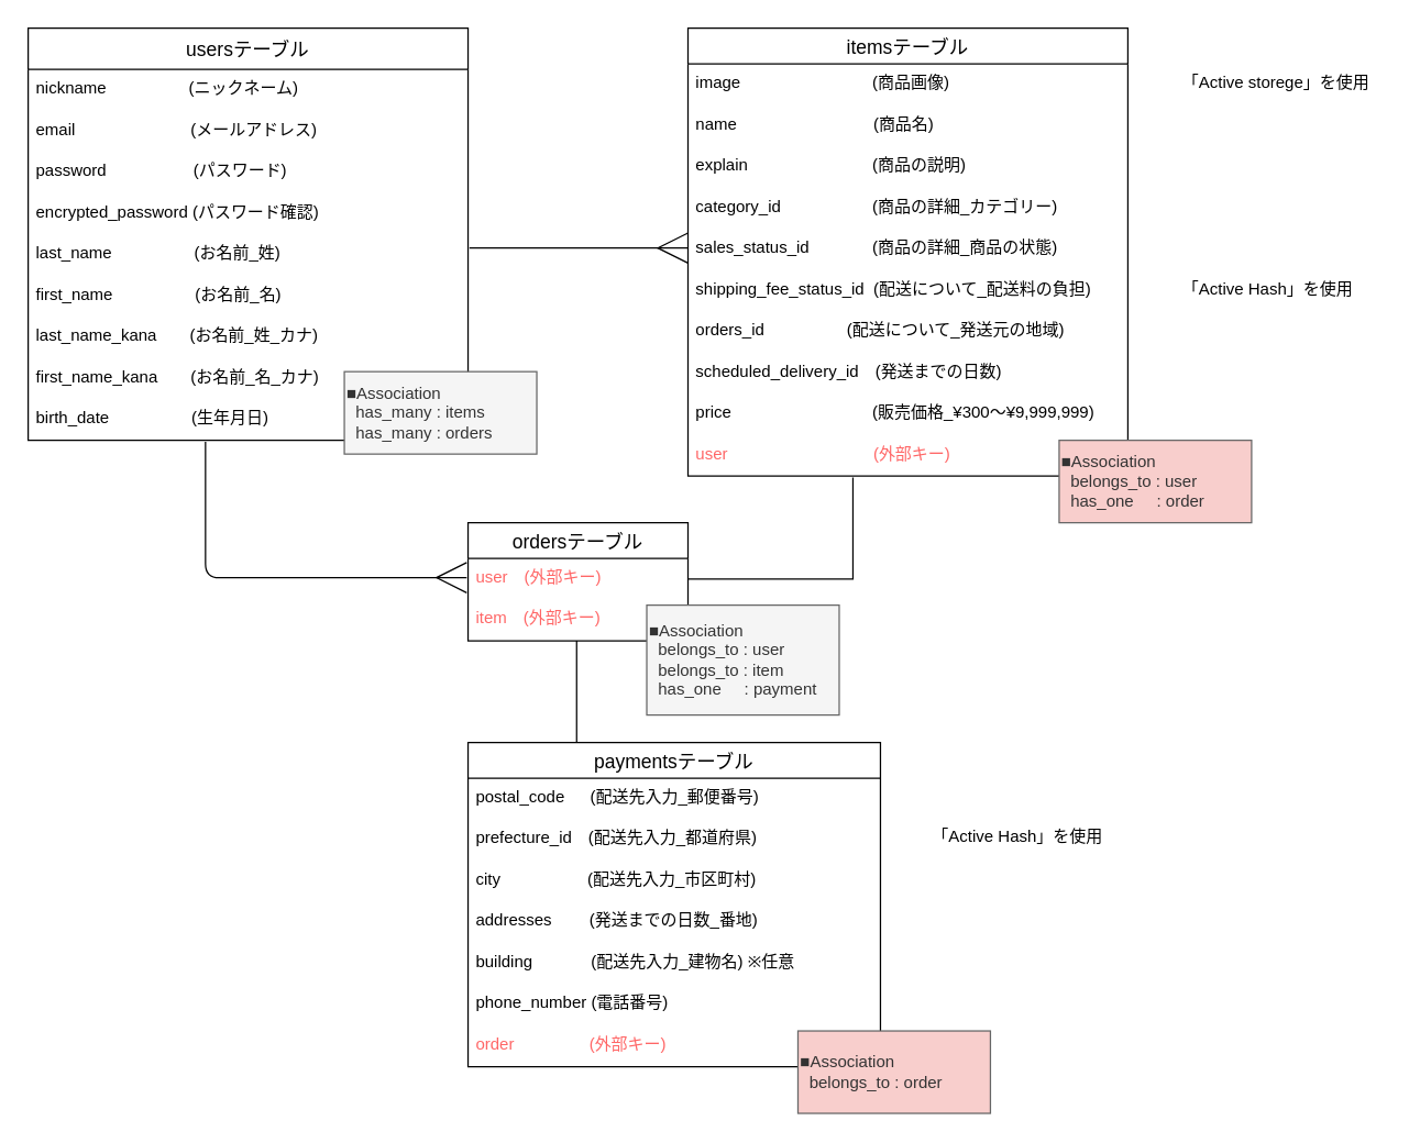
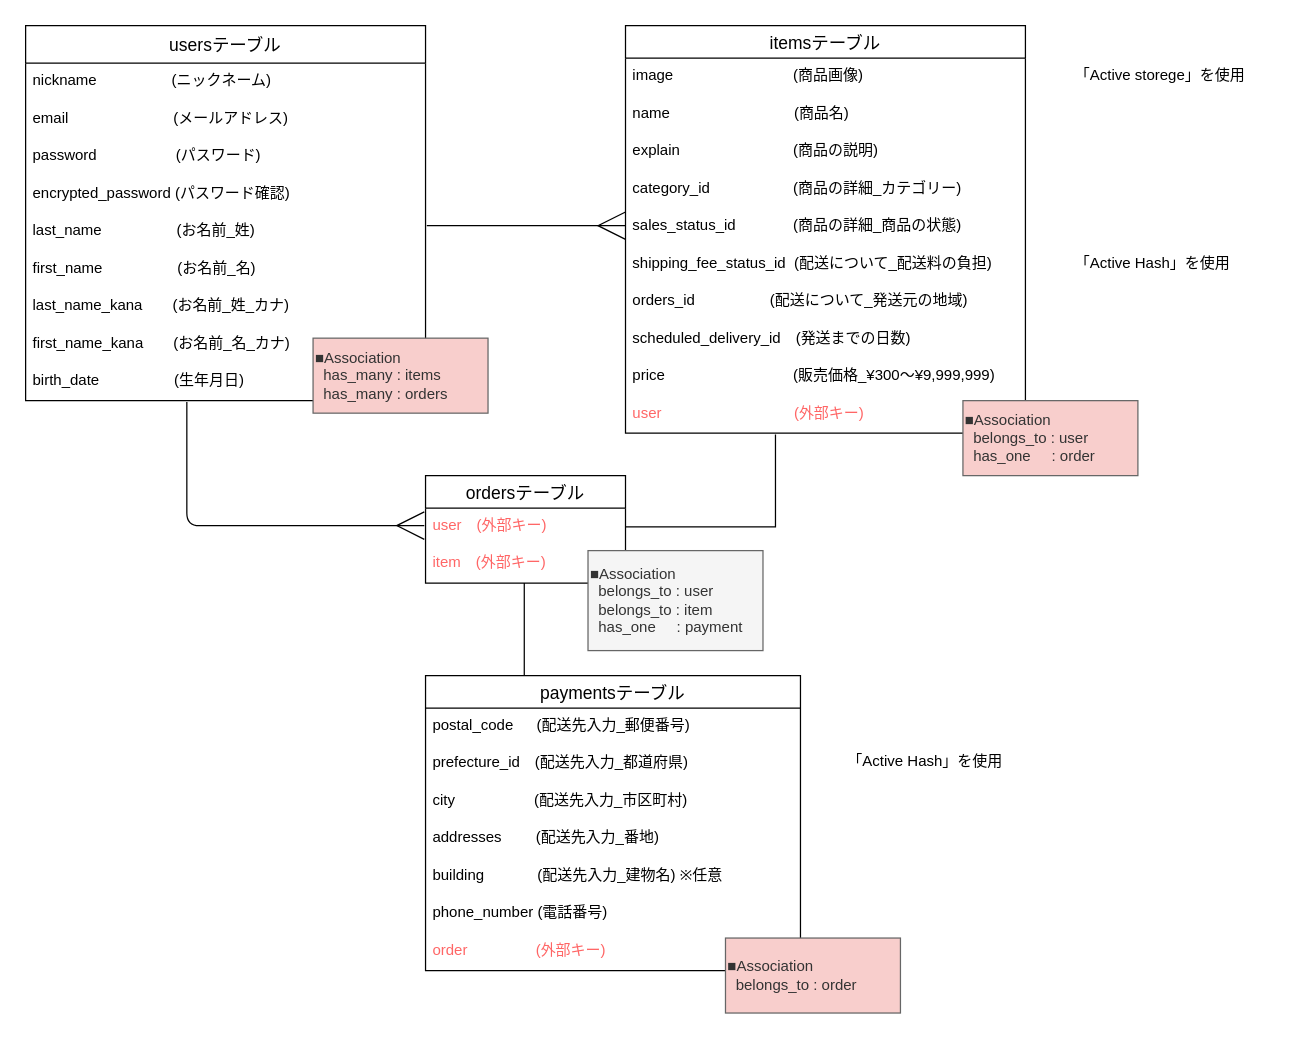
  <mxCell id="0" />
  <mxCell id="1" parent="0" />
  <mxCell id="2" value="usersテーブル" style="swimlane;fontStyle=0;childLayout=stackLayout;horizontal=1;startSize=30;horizontalStack=0;resizeParent=1;resizeParentMax=0;resizeLast=0;collapsible=1;marginBottom=0;align=center;fontSize=14;verticalAlign=middle;" parent="1" vertex="1"><mxGeometry x="20" y="20" width="320" height="300" as="geometry"><mxRectangle x="80" y="30" width="120" height="26" as="alternateBounds" /></mxGeometry></mxCell>
  <mxCell id="3" value="nickname　　　　　(ニックネーム)" style="text;strokeColor=none;fillColor=none;spacingLeft=4;spacingRight=4;overflow=hidden;rotatable=0;points=[[0,0.5],[1,0.5]];portConstraint=eastwest;fontSize=12;" parent="2" vertex="1"><mxGeometry y="30" width="320" height="30" as="geometry" /></mxCell>
  <mxCell id="4" value="email　　　　　　　(メールアドレス)" style="text;strokeColor=none;fillColor=none;spacingLeft=4;spacingRight=4;overflow=hidden;rotatable=0;points=[[0,0.5],[1,0.5]];portConstraint=eastwest;fontSize=12;" parent="2" vertex="1"><mxGeometry y="60" width="320" height="30" as="geometry" /></mxCell>
  <mxCell id="5" value="password　　　　 　(パスワード)" style="text;strokeColor=none;fillColor=none;spacingLeft=4;spacingRight=4;overflow=hidden;rotatable=0;points=[[0,0.5],[1,0.5]];portConstraint=eastwest;fontSize=12;" parent="2" vertex="1"><mxGeometry y="90" width="320" height="30" as="geometry" /></mxCell>
  <mxCell id="6" value="encrypted_password (パスワード確認)" style="text;strokeColor=none;fillColor=none;spacingLeft=4;spacingRight=4;overflow=hidden;rotatable=0;points=[[0,0.5],[1,0.5]];portConstraint=eastwest;fontSize=12;" parent="2" vertex="1"><mxGeometry y="120" width="320" height="30" as="geometry" /></mxCell>
  <mxCell id="7" value="last_name　　　　　(お名前_姓)" style="text;strokeColor=none;fillColor=none;spacingLeft=4;spacingRight=4;overflow=hidden;rotatable=0;points=[[0,0.5],[1,0.5]];portConstraint=eastwest;fontSize=12;" parent="2" vertex="1"><mxGeometry y="150" width="320" height="30" as="geometry" /></mxCell>
  <mxCell id="8" value="first_name　　　　　(お名前_名)" style="text;strokeColor=none;fillColor=none;spacingLeft=4;spacingRight=4;overflow=hidden;rotatable=0;points=[[0,0.5],[1,0.5]];portConstraint=eastwest;fontSize=12;" parent="2" vertex="1"><mxGeometry y="180" width="320" height="30" as="geometry" /></mxCell>
  <mxCell id="9" value="last_name_kana　　(お名前_姓_カナ)" style="text;strokeColor=none;fillColor=none;spacingLeft=4;spacingRight=4;overflow=hidden;rotatable=0;points=[[0,0.5],[1,0.5]];portConstraint=eastwest;fontSize=12;" parent="2" vertex="1"><mxGeometry y="210" width="320" height="30" as="geometry" /></mxCell>
  <mxCell id="10" value="first_name_kana　　(お名前_名_カナ)" style="text;strokeColor=none;fillColor=none;spacingLeft=4;spacingRight=4;overflow=hidden;rotatable=0;points=[[0,0.5],[1,0.5]];portConstraint=eastwest;fontSize=12;" parent="2" vertex="1"><mxGeometry y="240" width="320" height="30" as="geometry" /></mxCell>
  <mxCell id="11" value="birth_date　　　　　(生年月日)" style="text;strokeColor=none;fillColor=none;spacingLeft=4;spacingRight=4;overflow=hidden;rotatable=0;points=[[0,0.5],[1,0.5]];portConstraint=eastwest;fontSize=12;" parent="2" vertex="1"><mxGeometry y="270" width="320" height="30" as="geometry" /></mxCell>
  <mxCell id="12" value="itemsテーブル" style="swimlane;fontStyle=0;childLayout=stackLayout;horizontal=1;startSize=26;horizontalStack=0;resizeParent=1;resizeParentMax=0;resizeLast=0;collapsible=1;marginBottom=0;align=center;fontSize=14;" parent="1" vertex="1"><mxGeometry x="500" y="20" width="320" height="326" as="geometry"><mxRectangle x="80" y="360" width="120" height="26" as="alternateBounds" /></mxGeometry></mxCell>
  <mxCell id="13" value="image　　　　　　　　(商品画像)" style="text;strokeColor=none;fillColor=none;spacingLeft=4;spacingRight=4;overflow=hidden;rotatable=0;points=[[0,0.5],[1,0.5]];portConstraint=eastwest;fontSize=12;fontStyle=0" parent="12" vertex="1"><mxGeometry y="26" width="320" height="30" as="geometry" /></mxCell>
  <mxCell id="14" value="name　　　　　　　　 (商品名)" style="text;strokeColor=none;fillColor=none;spacingLeft=4;spacingRight=4;overflow=hidden;rotatable=0;points=[[0,0.5],[1,0.5]];portConstraint=eastwest;fontSize=12;" parent="12" vertex="1"><mxGeometry y="56" width="320" height="30" as="geometry" /></mxCell>
  <mxCell id="15" value="explain　　　　　　　  (商品の説明)" style="text;strokeColor=none;fillColor=none;spacingLeft=4;spacingRight=4;overflow=hidden;rotatable=0;points=[[0,0.5],[1,0.5]];portConstraint=eastwest;fontSize=12;" parent="12" vertex="1"><mxGeometry y="86" width="320" height="30" as="geometry" /></mxCell>
  <mxCell id="16" value="category_id　　　　　  (商品の詳細_カテゴリー)" style="text;strokeColor=none;fillColor=none;spacingLeft=4;spacingRight=4;overflow=hidden;rotatable=0;points=[[0,0.5],[1,0.5]];portConstraint=eastwest;fontSize=12;" parent="12" vertex="1"><mxGeometry y="116" width="320" height="30" as="geometry" /></mxCell>
  <mxCell id="17" value="sales_status_id　　　   (商品の詳細_商品の状態)" style="text;strokeColor=none;fillColor=none;spacingLeft=4;spacingRight=4;overflow=hidden;rotatable=0;points=[[0,0.5],[1,0.5]];portConstraint=eastwest;fontSize=12;" parent="12" vertex="1"><mxGeometry y="146" width="320" height="30" as="geometry" /></mxCell>
  <mxCell id="18" value="shipping_fee_status_id  (配送について_配送料の負担)" style="text;strokeColor=none;fillColor=none;spacingLeft=4;spacingRight=4;overflow=hidden;rotatable=0;points=[[0,0.5],[1,0.5]];portConstraint=eastwest;fontSize=12;" parent="12" vertex="1"><mxGeometry y="176" width="320" height="30" as="geometry" /></mxCell>
  <mxCell id="19" value="orders_id　　　　　(配送について_発送元の地域)" style="text;strokeColor=none;fillColor=none;spacingLeft=4;spacingRight=4;overflow=hidden;rotatable=0;points=[[0,0.5],[1,0.5]];portConstraint=eastwest;fontSize=12;" parent="12" vertex="1"><mxGeometry y="206" width="320" height="30" as="geometry" /></mxCell>
  <mxCell id="20" value="scheduled_delivery_id　(発送までの日数)" style="text;strokeColor=none;fillColor=none;spacingLeft=4;spacingRight=4;overflow=hidden;rotatable=0;points=[[0,0.5],[1,0.5]];portConstraint=eastwest;fontSize=12;" parent="12" vertex="1"><mxGeometry y="236" width="320" height="30" as="geometry" /></mxCell>
  <mxCell id="21" value="price　　　　　　　　  (販売価格_¥300〜¥9,999,999)" style="text;strokeColor=none;fillColor=none;spacingLeft=4;spacingRight=4;overflow=hidden;rotatable=0;points=[[0,0.5],[1,0.5]];portConstraint=eastwest;fontSize=12;" parent="12" vertex="1"><mxGeometry y="266" width="320" height="30" as="geometry" /></mxCell>
  <mxCell id="22" value="user　　　　　　　　   (外部キー)" style="text;strokeColor=none;fillColor=none;spacingLeft=4;spacingRight=4;overflow=hidden;rotatable=0;points=[[0,0.5],[1,0.5]];portConstraint=eastwest;fontSize=12;fontColor=#FF6666;" parent="12" vertex="1"><mxGeometry y="296" width="320" height="30" as="geometry" /></mxCell>
  <mxCell id="23" value="ordersテーブル" style="swimlane;fontStyle=0;childLayout=stackLayout;horizontal=1;startSize=26;horizontalStack=0;resizeParent=1;resizeParentMax=0;resizeLast=0;collapsible=1;marginBottom=0;align=center;fontSize=14;" parent="1" vertex="1"><mxGeometry x="340" y="380" width="160" height="86" as="geometry" /></mxCell>
  <mxCell id="24" value="user　(外部キー)" style="text;strokeColor=none;fillColor=none;spacingLeft=4;spacingRight=4;overflow=hidden;rotatable=0;points=[[0,0.5],[1,0.5]];portConstraint=eastwest;fontSize=12;fontColor=#FF6666;" parent="23" vertex="1"><mxGeometry y="26" width="160" height="30" as="geometry" /></mxCell>
  <mxCell id="25" value="item　(外部キー)" style="text;strokeColor=none;fillColor=none;spacingLeft=4;spacingRight=4;overflow=hidden;rotatable=0;points=[[0,0.5],[1,0.5]];portConstraint=eastwest;fontSize=12;fontColor=#FF6666;" parent="23" vertex="1"><mxGeometry y="56" width="160" height="30" as="geometry" /></mxCell>
  <mxCell id="26" value="paymentsテーブル" style="swimlane;fontStyle=0;childLayout=stackLayout;horizontal=1;startSize=26;horizontalStack=0;resizeParent=1;resizeParentMax=0;resizeLast=0;collapsible=1;marginBottom=0;align=center;fontSize=14;" parent="1" vertex="1"><mxGeometry x="340" y="540" width="300" height="236" as="geometry" /></mxCell>
  <mxCell id="27" value="postal_code　  (配送先入力_郵便番号)" style="text;strokeColor=none;fillColor=none;spacingLeft=4;spacingRight=4;overflow=hidden;rotatable=0;points=[[0,0.5],[1,0.5]];portConstraint=eastwest;fontSize=12;" parent="26" vertex="1"><mxGeometry y="26" width="300" height="30" as="geometry" /></mxCell>
  <mxCell id="28" value="prefecture_id　(配送先入力_都道府県)" style="text;strokeColor=none;fillColor=none;spacingLeft=4;spacingRight=4;overflow=hidden;rotatable=0;points=[[0,0.5],[1,0.5]];portConstraint=eastwest;fontSize=12;" parent="26" vertex="1"><mxGeometry y="56" width="300" height="30" as="geometry" /></mxCell>
  <mxCell id="29" value="city　　　　　 (配送先入力_市区町村)" style="text;strokeColor=none;fillColor=none;spacingLeft=4;spacingRight=4;overflow=hidden;rotatable=0;points=[[0,0.5],[1,0.5]];portConstraint=eastwest;fontSize=12;" parent="26" vertex="1"><mxGeometry y="86" width="300" height="30" as="geometry" /></mxCell>
- <mxCell id="30" value="addresses　　 (発送までの日数_番地)" style="text;strokeColor=none;fillColor=none;spacingLeft=4;spacingRight=4;overflow=hidden;rotatable=0;points=[[0,0.5],[1,0.5]];portConstraint=eastwest;fontSize=12;" parent="26" vertex="1"><mxGeometry y="116" width="300" height="30" as="geometry" /></mxCell>
+ <mxCell id="30" value="addresses　　 (配送先入力_番地)" style="text;strokeColor=none;fillColor=none;spacingLeft=4;spacingRight=4;overflow=hidden;rotatable=0;points=[[0,0.5],[1,0.5]];portConstraint=eastwest;fontSize=12;" parent="26" vertex="1"><mxGeometry y="116" width="300" height="30" as="geometry" /></mxCell>
  <mxCell id="31" value="building　　　  (配送先入力_建物名) ※任意" style="text;strokeColor=none;fillColor=none;spacingLeft=4;spacingRight=4;overflow=hidden;rotatable=0;points=[[0,0.5],[1,0.5]];portConstraint=eastwest;fontSize=12;" parent="26" vertex="1"><mxGeometry y="146" width="300" height="30" as="geometry" /></mxCell>
  <mxCell id="32" value="phone_number (電話番号)" style="text;strokeColor=none;fillColor=none;spacingLeft=4;spacingRight=4;overflow=hidden;rotatable=0;points=[[0,0.5],[1,0.5]];portConstraint=eastwest;fontSize=12;" parent="26" vertex="1"><mxGeometry y="176" width="300" height="30" as="geometry" /></mxCell>
  <mxCell id="33" value="order　　　　  (外部キー)" style="text;strokeColor=none;fillColor=none;spacingLeft=4;spacingRight=4;overflow=hidden;rotatable=0;points=[[0,0.5],[1,0.5]];portConstraint=eastwest;fontSize=12;fontColor=#FF6666;" parent="26" vertex="1"><mxGeometry y="206" width="300" height="30" as="geometry" /></mxCell>
  <mxCell id="34" value="" style="edgeStyle=entityRelationEdgeStyle;fontSize=12;html=1;endArrow=ERmany;fontColor=#FF6666;endSize=20;startSize=20;" parent="1" edge="1"><mxGeometry width="100" height="100" relative="1" as="geometry"><mxPoint x="341" y="180" as="sourcePoint" /><mxPoint x="500" y="180" as="targetPoint" /></mxGeometry></mxCell>
  <mxCell id="35" value="" style="edgeStyle=orthogonalEdgeStyle;fontSize=12;html=1;endArrow=ERmany;fontColor=#FF6666;endSize=20;startSize=20;" parent="1" edge="1"><mxGeometry width="100" height="100" relative="1" as="geometry"><mxPoint x="149" y="321" as="sourcePoint" /><mxPoint x="339" y="420" as="targetPoint" /><Array as="points"><mxPoint x="149" y="420" /></Array></mxGeometry></mxCell>
  <mxCell id="36" value="" style="endArrow=none;html=1;rounded=0;fontColor=#FF6666;startSize=20;endSize=20;exitX=1;exitY=0.5;exitDx=0;exitDy=0;" parent="1" source="24" edge="1"><mxGeometry relative="1" as="geometry"><mxPoint x="450" y="260" as="sourcePoint" /><mxPoint x="620" y="347" as="targetPoint" /><Array as="points"><mxPoint x="620" y="421" /></Array></mxGeometry></mxCell>
  <mxCell id="37" value="" style="line;strokeWidth=1;rotatable=0;dashed=0;labelPosition=right;align=left;verticalAlign=middle;spacingTop=0;spacingLeft=6;points=[];portConstraint=eastwest;fontColor=#FF6666;direction=south;" parent="1" vertex="1"><mxGeometry x="414" y="466" width="10" height="74" as="geometry" /></mxCell>
  <mxCell id="38" value="" style="shape=curlyBracket;whiteSpace=wrap;html=1;rounded=1;flipH=1;fontColor=#FF6666;verticalAlign=middle;strokeColor=#FFFFFF;" parent="1" vertex="1"><mxGeometry x="826" y="140" width="20" height="140" as="geometry" /></mxCell>
  <mxCell id="39" value="" style="shape=curlyBracket;whiteSpace=wrap;html=1;rounded=1;flipH=1;fontColor=#FF6666;verticalAlign=middle;strokeColor=#FFFFFF;" parent="1" vertex="1"><mxGeometry x="830" y="50" width="20" height="20" as="geometry" /></mxCell>
  <mxCell id="40" value="&lt;font style=&quot;background-color: rgb(255 , 255 , 255)&quot;&gt;「Active Hash」を使用&lt;/font&gt;" style="rounded=0;whiteSpace=wrap;html=1;verticalAlign=middle;fillColor=none;strokeColor=none;fontColor=#000000;" parent="1" vertex="1"><mxGeometry x="842" y="180" width="160" height="60" as="geometry" /></mxCell>
  <mxCell id="41" value="&lt;font&gt;&lt;span style=&quot;background-color: rgb(255 , 255 , 255)&quot;&gt;「Active storege」を使用&lt;/span&gt;&lt;/font&gt;" style="rounded=0;whiteSpace=wrap;html=1;verticalAlign=middle;fillColor=none;strokeColor=none;fontColor=#000000;" parent="1" vertex="1"><mxGeometry x="845" y="30" width="166" height="60" as="geometry" /></mxCell>
  <mxCell id="42" value="" style="shape=curlyBracket;whiteSpace=wrap;html=1;rounded=1;flipH=1;fontColor=#FF6666;verticalAlign=middle;strokeColor=#FFFFFF;" parent="1" vertex="1"><mxGeometry x="648" y="599" width="20" height="20" as="geometry" /></mxCell>
  <mxCell id="43" value="&lt;font style=&quot;background-color: rgb(255 , 255 , 255)&quot;&gt;「Active Hash」を使用&lt;/font&gt;" style="rounded=0;whiteSpace=wrap;html=1;verticalAlign=middle;fillColor=none;strokeColor=none;fontColor=#000000;" parent="1" vertex="1"><mxGeometry x="660" y="579" width="160" height="60" as="geometry" /></mxCell>
- <mxCell id="44" value="■Association&lt;br&gt;&amp;nbsp; has_many : items&lt;br&gt;&amp;nbsp; has_many : orders" style="whiteSpace=wrap;html=1;align=left;fillColor=#f5f5f5;strokeColor=#666666;fontColor=#333333;" parent="1" vertex="1"><mxGeometry x="250" y="270" width="140" height="60" as="geometry" /></mxCell>
+ <mxCell id="44" value="■Association&lt;br&gt;&amp;nbsp; has_many : items&lt;br&gt;&amp;nbsp; has_many : orders" style="whiteSpace=wrap;html=1;align=left;fillColor=#f8cecc;strokeColor=#666666;fontColor=#333333;" parent="1" vertex="1"><mxGeometry x="250" y="270" width="140" height="60" as="geometry" /></mxCell>
  <mxCell id="45" value="■Association&lt;br&gt;&amp;nbsp; belongs_to : user&lt;br&gt;&amp;nbsp; has_one&amp;nbsp; &amp;nbsp; &amp;nbsp;: order" style="whiteSpace=wrap;html=1;align=left;fillColor=#f8cecc;strokeColor=#666666;fontColor=#333333;" vertex="1" parent="1"><mxGeometry x="770" y="320" width="140" height="60" as="geometry" /></mxCell>
  <mxCell id="46" value="■Association&lt;br&gt;&amp;nbsp; belongs_to : user&lt;br&gt;&amp;nbsp; belongs_to : item&lt;br&gt;&amp;nbsp; has_one&amp;nbsp; &amp;nbsp; &amp;nbsp;: payment" style="whiteSpace=wrap;html=1;align=left;fillColor=#f5f5f5;strokeColor=#666666;fontColor=#333333;" vertex="1" parent="1"><mxGeometry x="470" y="440" width="140" height="80" as="geometry" /></mxCell>
  <mxCell id="47" value="■Association&lt;br&gt;&amp;nbsp; belongs_to : order" style="whiteSpace=wrap;html=1;align=left;fillColor=#f8cecc;strokeColor=#666666;fontColor=#333333;" vertex="1" parent="1"><mxGeometry x="580" y="750" width="140" height="60" as="geometry" /></mxCell>
